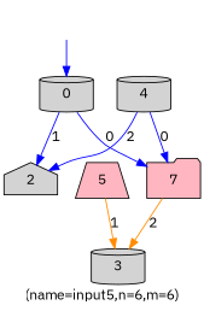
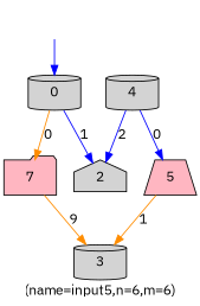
  digraph {
    fontname="IBM Plex Sans"
    label="(name=input5,n=6,m=6)"
    node [fontname="IBM Plex Sans" style=filled fillcolor=lightgrey shape=cylinder]
    edge [color=blue fontname="IBM Plex Sans"]
    _nil [style=invis fillcolor="" shape=""]
    0
    n3 [fillcolor=lightpink label=7 shape=folder]
    2 [shape=house]
    3
    4
    5 [fillcolor=lightpink shape=trapezium]
    _nil -> 0
-   0 -> n3 [label=0]
+   0 -> n3 [color=darkorange label=0]
    0 -> 2 [label=1]
-   n3 -> 3 [color=darkorange label=2]
+   n3 -> 3 [color=darkorange label=9]
    4 -> 2 [label=2]
-   4 -> n3 [label=0]
+   4 -> 5 [label=0]
    5 -> 3 [color=darkorange label=1]
  }
